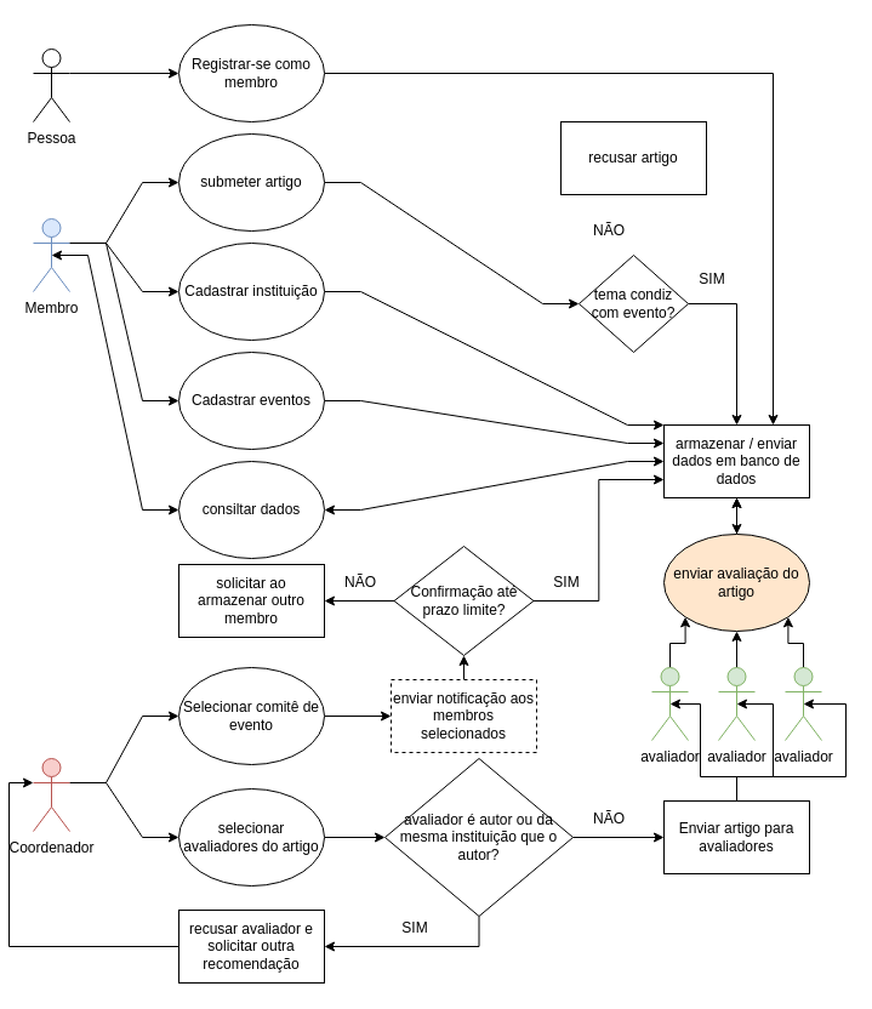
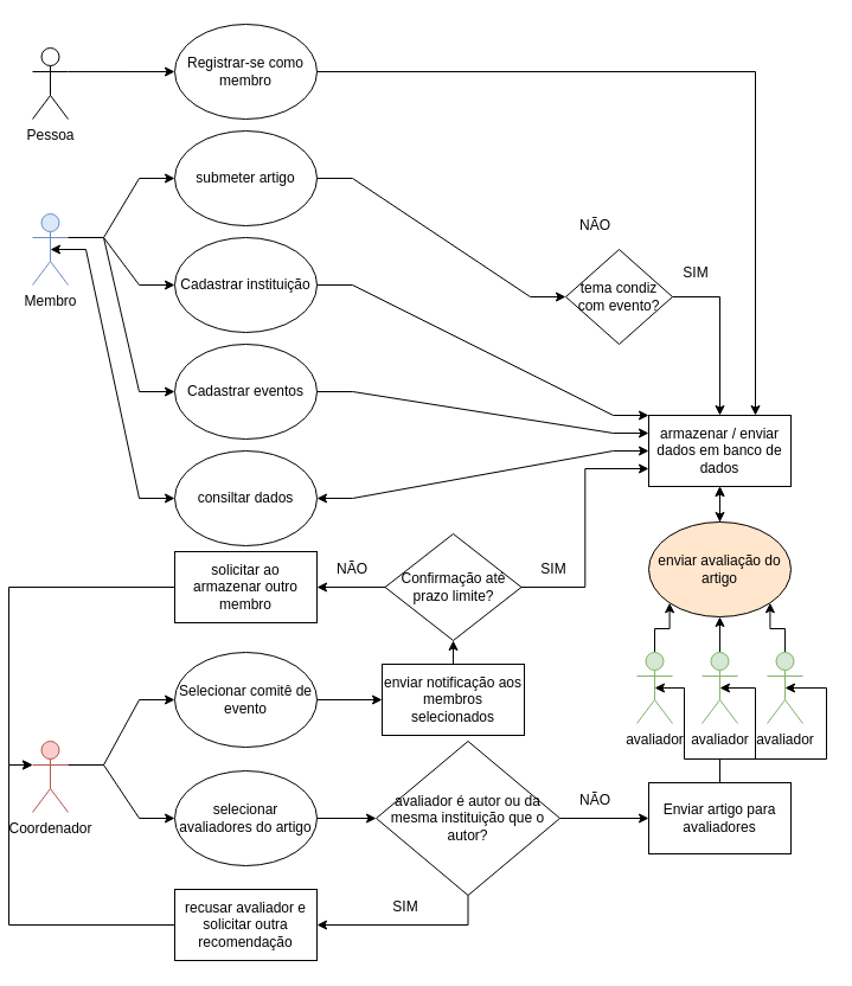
  <mxCell id="0" />
  <mxCell id="1" parent="0" />
  <mxCell id="2" style="edgeStyle=orthogonalEdgeStyle;rounded=0;orthogonalLoop=1;jettySize=auto;html=1;exitX=1;exitY=0.333;exitDx=0;exitDy=0;exitPerimeter=0;entryX=0;entryY=0.5;entryDx=0;entryDy=0;" edge="1" parent="1" source="3" target="5"><mxGeometry relative="1" as="geometry" /></mxCell>
  <mxCell id="3" value="Pessoa" style="shape=umlActor;verticalLabelPosition=bottom;verticalAlign=top;html=1;outlineConnect=0;" vertex="1" parent="1"><mxGeometry x="20" y="40" width="30" height="60" as="geometry" /></mxCell>
  <mxCell id="4" style="edgeStyle=orthogonalEdgeStyle;rounded=0;orthogonalLoop=1;jettySize=auto;html=1;exitX=1;exitY=0.5;exitDx=0;exitDy=0;entryX=0.75;entryY=0;entryDx=0;entryDy=0;" edge="1" parent="1" source="5" target="40"><mxGeometry relative="1" as="geometry" /></mxCell>
  <mxCell id="5" value="Registrar-se como membro" style="ellipse;whiteSpace=wrap;html=1;" vertex="1" parent="1"><mxGeometry x="140" y="20" width="120" height="80" as="geometry" /></mxCell>
  <mxCell id="6" style="edgeStyle=entityRelationEdgeStyle;rounded=0;orthogonalLoop=1;jettySize=auto;html=1;exitX=1;exitY=0.333;exitDx=0;exitDy=0;exitPerimeter=0;entryX=0;entryY=0.5;entryDx=0;entryDy=0;" edge="1" parent="1" source="8" target="14"><mxGeometry relative="1" as="geometry" /></mxCell>
  <mxCell id="7" style="edgeStyle=entityRelationEdgeStyle;rounded=0;orthogonalLoop=1;jettySize=auto;html=1;exitX=1;exitY=0.333;exitDx=0;exitDy=0;exitPerimeter=0;entryX=0;entryY=0.5;entryDx=0;entryDy=0;" edge="1" parent="1" source="8" target="19"><mxGeometry relative="1" as="geometry" /></mxCell>
  <mxCell id="8" value="Coordenador" style="shape=umlActor;verticalLabelPosition=bottom;verticalAlign=top;html=1;outlineConnect=0;fillColor=#f8cecc;strokeColor=#b85450;" vertex="1" parent="1"><mxGeometry x="20" y="625" width="30" height="60" as="geometry" /></mxCell>
  <mxCell id="9" style="edgeStyle=entityRelationEdgeStyle;rounded=0;orthogonalLoop=1;jettySize=auto;html=1;exitX=1;exitY=0.5;exitDx=0;exitDy=0;entryX=0;entryY=0.25;entryDx=0;entryDy=0;" edge="1" parent="1" source="10" target="40"><mxGeometry relative="1" as="geometry" /></mxCell>
  <mxCell id="10" value="Cadastrar eventos" style="ellipse;whiteSpace=wrap;html=1;" vertex="1" parent="1"><mxGeometry x="140" y="290" width="120" height="80" as="geometry" /></mxCell>
  <mxCell id="11" style="edgeStyle=entityRelationEdgeStyle;rounded=0;orthogonalLoop=1;jettySize=auto;html=1;exitX=1;exitY=0.5;exitDx=0;exitDy=0;entryX=0;entryY=0;entryDx=0;entryDy=0;" edge="1" parent="1" source="12" target="40"><mxGeometry relative="1" as="geometry" /></mxCell>
  <mxCell id="12" value="Cadastrar instituição&lt;span style=&quot;color: rgba(0, 0, 0, 0); font-family: monospace; font-size: 0px; text-align: start;&quot;&gt;%3CmxGraphModel%3E%3Croot%3E%3CmxCell%20id%3D%220%22%2F%3E%3CmxCell%20id%3D%221%22%20parent%3D%220%22%2F%3E%3CmxCell%20id%3D%222%22%20value%3D%22Cadastrar%20eventos%22%20style%3D%22ellipse%3BwhiteSpace%3Dwrap%3Bhtml%3D1%3B%22%20vertex%3D%221%22%20parent%3D%221%22%3E%3CmxGeometry%20x%3D%22230%22%20y%3D%22220%22%20width%3D%22120%22%20height%3D%2280%22%20as%3D%22geometry%22%2F%3E%3C%2FmxCell%3E%3C%2Froot%3E%3C%2FmxGraphModel%3E&lt;/span&gt;&lt;span style=&quot;color: rgba(0, 0, 0, 0); font-family: monospace; font-size: 0px; text-align: start;&quot;&gt;%3CmxGraphModel%3E%3Croot%3E%3CmxCell%20id%3D%220%22%2F%3E%3CmxCell%20id%3D%221%22%20parent%3D%220%22%2F%3E%3CmxCell%20id%3D%222%22%20value%3D%22Cadastrar%20eventos%22%20style%3D%22ellipse%3BwhiteSpace%3Dwrap%3Bhtml%3D1%3B%22%20vertex%3D%221%22%20parent%3D%221%22%3E%3CmxGeometry%20x%3D%22230%22%20y%3D%22220%22%20width%3D%22120%22%20height%3D%2280%22%20as%3D%22geometry%22%2F%3E%3C%2FmxCell%3E%3C%2Froot%3E%3C%2FmxGraphModel%3E&lt;/span&gt;" style="ellipse;whiteSpace=wrap;html=1;" vertex="1" parent="1"><mxGeometry x="140" y="200" width="120" height="80" as="geometry" /></mxCell>
  <mxCell id="13" style="edgeStyle=orthogonalEdgeStyle;rounded=0;orthogonalLoop=1;jettySize=auto;html=1;exitX=1;exitY=0.5;exitDx=0;exitDy=0;entryX=0;entryY=0.5;entryDx=0;entryDy=0;" edge="1" parent="1" source="14" target="34"><mxGeometry relative="1" as="geometry" /></mxCell>
  <mxCell id="14" value="Selecionar comitê de evento" style="ellipse;whiteSpace=wrap;html=1;" vertex="1" parent="1"><mxGeometry x="140" y="550" width="120" height="80" as="geometry" /></mxCell>
  <mxCell id="15" style="edgeStyle=orthogonalEdgeStyle;rounded=0;orthogonalLoop=1;jettySize=auto;html=1;exitX=0.5;exitY=1;exitDx=0;exitDy=0;entryX=1;entryY=0.5;entryDx=0;entryDy=0;" edge="1" parent="1" source="17" target="21"><mxGeometry relative="1" as="geometry" /></mxCell>
  <mxCell id="16" style="edgeStyle=orthogonalEdgeStyle;rounded=0;orthogonalLoop=1;jettySize=auto;html=1;exitX=1;exitY=0.5;exitDx=0;exitDy=0;entryX=0;entryY=0.5;entryDx=0;entryDy=0;" edge="1" parent="1" source="17" target="31"><mxGeometry relative="1" as="geometry" /></mxCell>
  <mxCell id="17" value="avaliador é autor ou da mesma instituição que o autor?" style="rhombus;whiteSpace=wrap;html=1;" vertex="1" parent="1"><mxGeometry x="310" y="625" width="155" height="130" as="geometry" /></mxCell>
  <mxCell id="18" style="edgeStyle=orthogonalEdgeStyle;rounded=0;orthogonalLoop=1;jettySize=auto;html=1;exitX=1;exitY=0.5;exitDx=0;exitDy=0;entryX=0;entryY=0.5;entryDx=0;entryDy=0;" edge="1" parent="1" source="19" target="17"><mxGeometry relative="1" as="geometry" /></mxCell>
  <mxCell id="19" value="selecionar avaliadores do artigo" style="ellipse;whiteSpace=wrap;html=1;" vertex="1" parent="1"><mxGeometry x="140" y="650" width="120" height="80" as="geometry" /></mxCell>
  <mxCell id="20" style="edgeStyle=orthogonalEdgeStyle;rounded=0;orthogonalLoop=1;jettySize=auto;html=1;exitX=0;exitY=0.5;exitDx=0;exitDy=0;entryX=0;entryY=0.333;entryDx=0;entryDy=0;entryPerimeter=0;" edge="1" parent="1" source="21" target="8"><mxGeometry relative="1" as="geometry"><mxPoint x="30" y="660" as="targetPoint" /></mxGeometry></mxCell>
  <mxCell id="21" value="recusar avaliador e solicitar outra recomendação" style="rounded=0;whiteSpace=wrap;html=1;" vertex="1" parent="1"><mxGeometry x="140" y="750" width="120" height="60" as="geometry" /></mxCell>
  <mxCell id="22" style="edgeStyle=entityRelationEdgeStyle;rounded=0;orthogonalLoop=1;jettySize=auto;html=1;exitX=1;exitY=0.333;exitDx=0;exitDy=0;exitPerimeter=0;entryX=0;entryY=0.5;entryDx=0;entryDy=0;flowAnimation=0;" edge="1" parent="1" source="26" target="10"><mxGeometry relative="1" as="geometry" /></mxCell>
  <mxCell id="23" style="edgeStyle=entityRelationEdgeStyle;rounded=0;orthogonalLoop=1;jettySize=auto;html=1;exitX=1;exitY=0.333;exitDx=0;exitDy=0;exitPerimeter=0;entryX=0;entryY=0.5;entryDx=0;entryDy=0;" edge="1" parent="1" source="26" target="12"><mxGeometry relative="1" as="geometry" /></mxCell>
  <mxCell id="24" style="edgeStyle=entityRelationEdgeStyle;rounded=0;orthogonalLoop=1;jettySize=auto;html=1;entryX=0;entryY=0.5;entryDx=0;entryDy=0;" edge="1" parent="1" target="53"><mxGeometry relative="1" as="geometry"><mxPoint x="50" y="200" as="sourcePoint" /></mxGeometry></mxCell>
  <mxCell id="25" style="edgeStyle=entityRelationEdgeStyle;rounded=0;orthogonalLoop=1;jettySize=auto;html=1;exitX=0.5;exitY=0.5;exitDx=0;exitDy=0;exitPerimeter=0;entryX=0;entryY=0.5;entryDx=0;entryDy=0;flowAnimation=0;orthogonal=0;comic=0;startArrow=classic;startFill=1;" edge="1" parent="1" source="26" target="60"><mxGeometry relative="1" as="geometry" /></mxCell>
  <mxCell id="26" value="Membro" style="shape=umlActor;verticalLabelPosition=bottom;verticalAlign=top;html=1;outlineConnect=0;fillColor=#dae8fc;strokeColor=#6c8ebf;" vertex="1" parent="1"><mxGeometry x="20" y="180" width="30" height="60" as="geometry" /></mxCell>
  <mxCell id="27" value="SIM" style="text;html=1;strokeColor=none;fillColor=none;align=center;verticalAlign=middle;whiteSpace=wrap;rounded=0;" vertex="1" parent="1"><mxGeometry x="305" y="750" width="60" height="30" as="geometry" /></mxCell>
  <mxCell id="28" style="edgeStyle=orthogonalEdgeStyle;rounded=0;orthogonalLoop=1;jettySize=auto;html=1;exitX=0.5;exitY=0;exitDx=0;exitDy=0;entryX=0.5;entryY=0.5;entryDx=0;entryDy=0;entryPerimeter=0;" edge="1" parent="1" source="31" target="48"><mxGeometry relative="1" as="geometry"><Array as="points"><mxPoint x="600" y="640" /><mxPoint x="570" y="640" /><mxPoint x="570" y="580" /></Array></mxGeometry></mxCell>
  <mxCell id="29" style="edgeStyle=orthogonalEdgeStyle;rounded=0;orthogonalLoop=1;jettySize=auto;html=1;exitX=0.5;exitY=0;exitDx=0;exitDy=0;entryX=0.5;entryY=0.5;entryDx=0;entryDy=0;entryPerimeter=0;" edge="1" parent="1" source="31" target="46"><mxGeometry relative="1" as="geometry"><Array as="points"><mxPoint x="600" y="640" /><mxPoint x="690" y="640" /><mxPoint x="690" y="580" /></Array></mxGeometry></mxCell>
  <mxCell id="30" style="edgeStyle=orthogonalEdgeStyle;rounded=0;orthogonalLoop=1;jettySize=auto;html=1;exitX=0.5;exitY=0;exitDx=0;exitDy=0;entryX=0.5;entryY=0.5;entryDx=0;entryDy=0;entryPerimeter=0;" edge="1" parent="1" source="31" target="44"><mxGeometry relative="1" as="geometry"><Array as="points"><mxPoint x="600" y="640" /><mxPoint x="630" y="640" /><mxPoint x="630" y="580" /></Array></mxGeometry></mxCell>
  <mxCell id="31" value="Enviar artigo para avaliadores" style="rounded=0;whiteSpace=wrap;html=1;" vertex="1" parent="1"><mxGeometry x="540" y="660" width="120" height="60" as="geometry" /></mxCell>
  <mxCell id="32" value="NÃO" style="text;html=1;strokeColor=none;fillColor=none;align=center;verticalAlign=middle;whiteSpace=wrap;rounded=0;" vertex="1" parent="1"><mxGeometry x="465" y="660" width="60" height="30" as="geometry" /></mxCell>
  <mxCell id="33" style="edgeStyle=orthogonalEdgeStyle;rounded=0;orthogonalLoop=1;jettySize=auto;html=1;exitX=0.5;exitY=0;exitDx=0;exitDy=0;entryX=0.5;entryY=1;entryDx=0;entryDy=0;" edge="1" parent="1" source="34" target="37"><mxGeometry relative="1" as="geometry" /></mxCell>
- <mxCell id="34" value="enviar notificação aos membros selecionados" style="rounded=0;whiteSpace=wrap;html=1;dashed=1;" vertex="1" parent="1"><mxGeometry x="315" y="560" width="120" height="60" as="geometry" /></mxCell>
+ <mxCell id="34" value="enviar notificação aos membros selecionados" style="rounded=0;whiteSpace=wrap;html=1;" vertex="1" parent="1"><mxGeometry x="315" y="560" width="120" height="60" as="geometry" /></mxCell>
  <mxCell id="35" style="edgeStyle=orthogonalEdgeStyle;rounded=0;orthogonalLoop=1;jettySize=auto;html=1;exitX=0;exitY=0.5;exitDx=0;exitDy=0;entryX=1;entryY=0.5;entryDx=0;entryDy=0;" edge="1" parent="1" source="37" target="39"><mxGeometry relative="1" as="geometry" /></mxCell>
  <mxCell id="36" style="edgeStyle=orthogonalEdgeStyle;rounded=0;orthogonalLoop=1;jettySize=auto;html=1;exitX=1;exitY=0.5;exitDx=0;exitDy=0;entryX=0;entryY=0.75;entryDx=0;entryDy=0;" edge="1" parent="1" source="37" target="40"><mxGeometry relative="1" as="geometry" /></mxCell>
  <mxCell id="37" value="Confirmação até prazo limite?" style="rhombus;whiteSpace=wrap;html=1;" vertex="1" parent="1"><mxGeometry x="317.5" y="450" width="115" height="90" as="geometry" /></mxCell>
+ <mxCell id="38" style="edgeStyle=orthogonalEdgeStyle;rounded=0;orthogonalLoop=1;jettySize=auto;html=1;exitX=0;exitY=0.5;exitDx=0;exitDy=0;entryX=0;entryY=0.333;entryDx=0;entryDy=0;entryPerimeter=0;" edge="1" parent="1" source="39" target="8"><mxGeometry relative="1" as="geometry" /></mxCell>
  <mxCell id="39" value="solicitar ao armazenar outro membro" style="rounded=0;whiteSpace=wrap;html=1;" vertex="1" parent="1"><mxGeometry x="140" y="465" width="120" height="60" as="geometry" /></mxCell>
  <mxCell id="40" value="armazenar / enviar dados em banco de dados" style="rounded=0;whiteSpace=wrap;html=1;" vertex="1" parent="1"><mxGeometry x="540" y="350" width="120" height="60" as="geometry" /></mxCell>
  <mxCell id="41" value="SIM" style="text;html=1;strokeColor=none;fillColor=none;align=center;verticalAlign=middle;whiteSpace=wrap;rounded=0;" vertex="1" parent="1"><mxGeometry x="430" y="465" width="60" height="30" as="geometry" /></mxCell>
  <mxCell id="42" value="NÃO" style="text;html=1;strokeColor=none;fillColor=none;align=center;verticalAlign=middle;whiteSpace=wrap;rounded=0;" vertex="1" parent="1"><mxGeometry x="260" y="465" width="60" height="30" as="geometry" /></mxCell>
  <mxCell id="43" style="edgeStyle=orthogonalEdgeStyle;rounded=0;orthogonalLoop=1;jettySize=auto;html=1;exitX=0.5;exitY=0;exitDx=0;exitDy=0;exitPerimeter=0;entryX=0.5;entryY=1;entryDx=0;entryDy=0;" edge="1" parent="1" source="44" target="51"><mxGeometry relative="1" as="geometry" /></mxCell>
  <mxCell id="44" value="avaliador" style="shape=umlActor;verticalLabelPosition=bottom;verticalAlign=top;html=1;outlineConnect=0;fillColor=#d5e8d4;strokeColor=#82b366;" vertex="1" parent="1"><mxGeometry x="585" y="550" width="30" height="60" as="geometry" /></mxCell>
  <mxCell id="45" style="edgeStyle=orthogonalEdgeStyle;rounded=0;orthogonalLoop=1;jettySize=auto;html=1;exitX=0.5;exitY=0;exitDx=0;exitDy=0;exitPerimeter=0;entryX=1;entryY=1;entryDx=0;entryDy=0;" edge="1" parent="1" source="46" target="51"><mxGeometry relative="1" as="geometry" /></mxCell>
  <mxCell id="46" value="avaliador" style="shape=umlActor;verticalLabelPosition=bottom;verticalAlign=top;html=1;outlineConnect=0;fillColor=#d5e8d4;strokeColor=#82b366;" vertex="1" parent="1"><mxGeometry x="640" y="550" width="30" height="60" as="geometry" /></mxCell>
  <mxCell id="47" style="edgeStyle=orthogonalEdgeStyle;rounded=0;orthogonalLoop=1;jettySize=auto;html=1;exitX=0.5;exitY=0;exitDx=0;exitDy=0;exitPerimeter=0;entryX=0;entryY=1;entryDx=0;entryDy=0;" edge="1" parent="1" source="48" target="51"><mxGeometry relative="1" as="geometry" /></mxCell>
  <mxCell id="48" value="avaliador" style="shape=umlActor;verticalLabelPosition=bottom;verticalAlign=top;html=1;outlineConnect=0;fillColor=#d5e8d4;strokeColor=#82b366;" vertex="1" parent="1"><mxGeometry x="530" y="550" width="30" height="60" as="geometry" /></mxCell>
  <mxCell id="49" style="edgeStyle=orthogonalEdgeStyle;rounded=0;orthogonalLoop=1;jettySize=auto;html=1;exitX=0.5;exitY=0;exitDx=0;exitDy=0;entryX=0.5;entryY=1;entryDx=0;entryDy=0;" edge="1" parent="1" source="51" target="40"><mxGeometry relative="1" as="geometry" /></mxCell>
  <mxCell id="50" value="" style="edgeStyle=orthogonalEdgeStyle;curved=1;rounded=0;comic=0;orthogonalLoop=1;jettySize=auto;html=1;startArrow=classic;startFill=1;" edge="1" parent="1" source="51" target="40"><mxGeometry relative="1" as="geometry" /></mxCell>
  <mxCell id="51" value="enviar avaliação do artigo" style="ellipse;whiteSpace=wrap;html=1;fillColor=#ffe6cc;" vertex="1" parent="1"><mxGeometry x="540" y="440" width="120" height="80" as="geometry" /></mxCell>
  <mxCell id="52" style="edgeStyle=entityRelationEdgeStyle;rounded=0;orthogonalLoop=1;jettySize=auto;html=1;exitX=1;exitY=0.5;exitDx=0;exitDy=0;entryX=0;entryY=0.5;entryDx=0;entryDy=0;" edge="1" parent="1" source="53" target="55"><mxGeometry relative="1" as="geometry" /></mxCell>
  <mxCell id="53" value="submeter artigo" style="ellipse;whiteSpace=wrap;html=1;" vertex="1" parent="1"><mxGeometry x="140" y="110" width="120" height="80" as="geometry" /></mxCell>
  <mxCell id="54" style="edgeStyle=orthogonalEdgeStyle;rounded=0;orthogonalLoop=1;jettySize=auto;html=1;exitX=1;exitY=0.5;exitDx=0;exitDy=0;entryX=0.5;entryY=0;entryDx=0;entryDy=0;" edge="1" parent="1" source="55" target="40"><mxGeometry relative="1" as="geometry" /></mxCell>
  <mxCell id="55" value="tema condiz com evento?" style="rhombus;whiteSpace=wrap;html=1;" vertex="1" parent="1"><mxGeometry x="470" y="210" width="90" height="80" as="geometry" /></mxCell>
  <mxCell id="56" value="SIM" style="text;html=1;strokeColor=none;fillColor=none;align=center;verticalAlign=middle;whiteSpace=wrap;rounded=0;" vertex="1" parent="1"><mxGeometry x="550" y="215" width="60" height="30" as="geometry" /></mxCell>
- <mxCell id="57" value="recusar artigo" style="rounded=0;whiteSpace=wrap;html=1;" vertex="1" parent="1"><mxGeometry x="455" y="100" width="120" height="60" as="geometry" /></mxCell>
  <mxCell id="58" value="NÃO" style="text;html=1;strokeColor=none;fillColor=none;align=center;verticalAlign=middle;whiteSpace=wrap;rounded=0;" vertex="1" parent="1"><mxGeometry x="465" y="175" width="60" height="30" as="geometry" /></mxCell>
  <mxCell id="59" style="edgeStyle=entityRelationEdgeStyle;rounded=0;orthogonalLoop=1;jettySize=auto;html=1;exitX=1;exitY=0.5;exitDx=0;exitDy=0;entryX=0;entryY=0.5;entryDx=0;entryDy=0;startArrow=classic;startFill=1;" edge="1" parent="1" source="60" target="40"><mxGeometry relative="1" as="geometry" /></mxCell>
  <mxCell id="60" value="consiltar dados" style="ellipse;whiteSpace=wrap;html=1;" vertex="1" parent="1"><mxGeometry x="140" y="380" width="120" height="80" as="geometry" /></mxCell>
